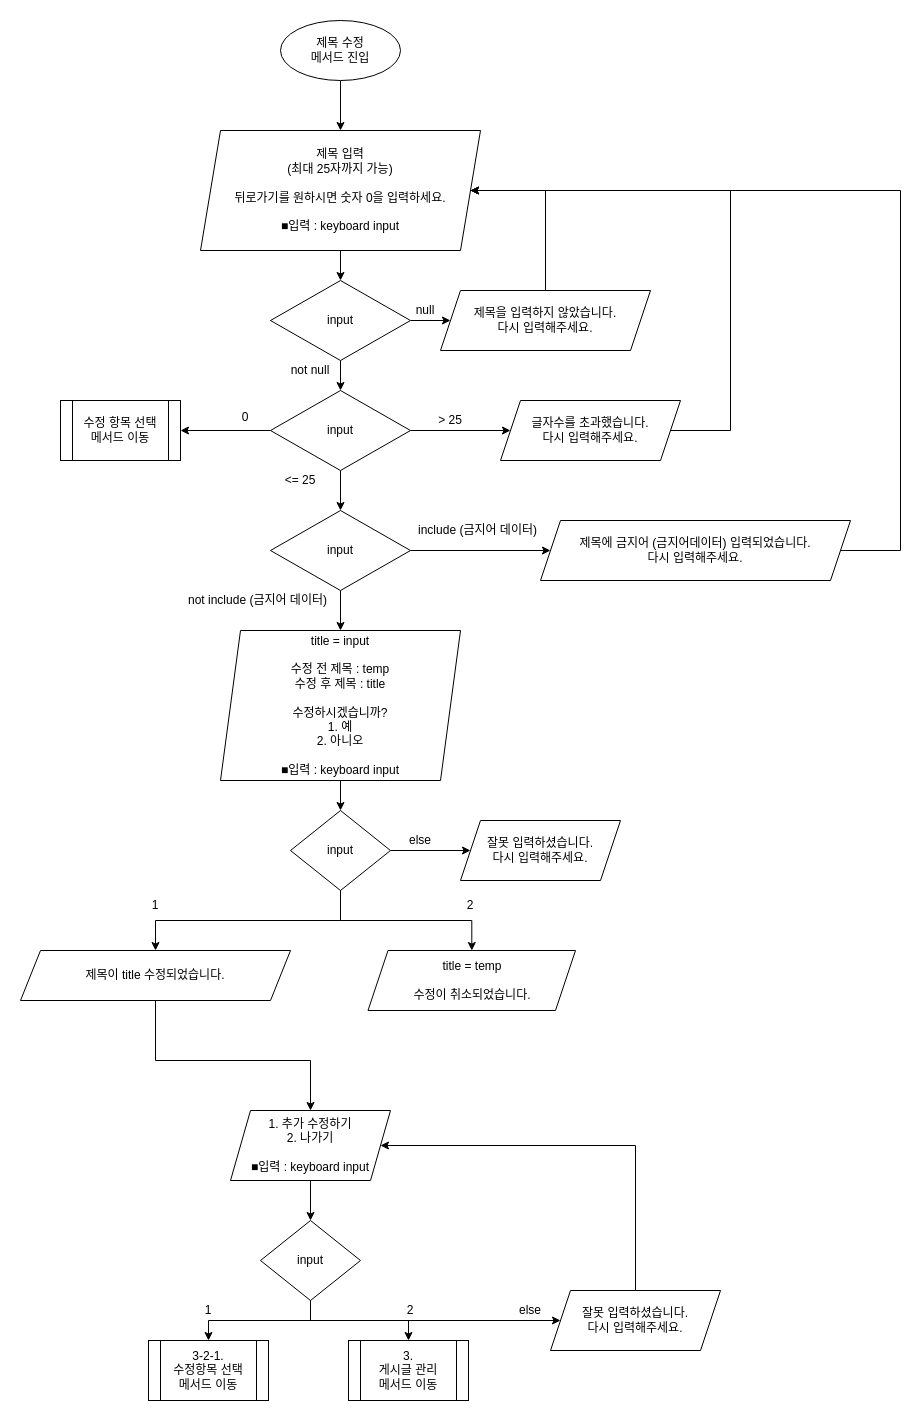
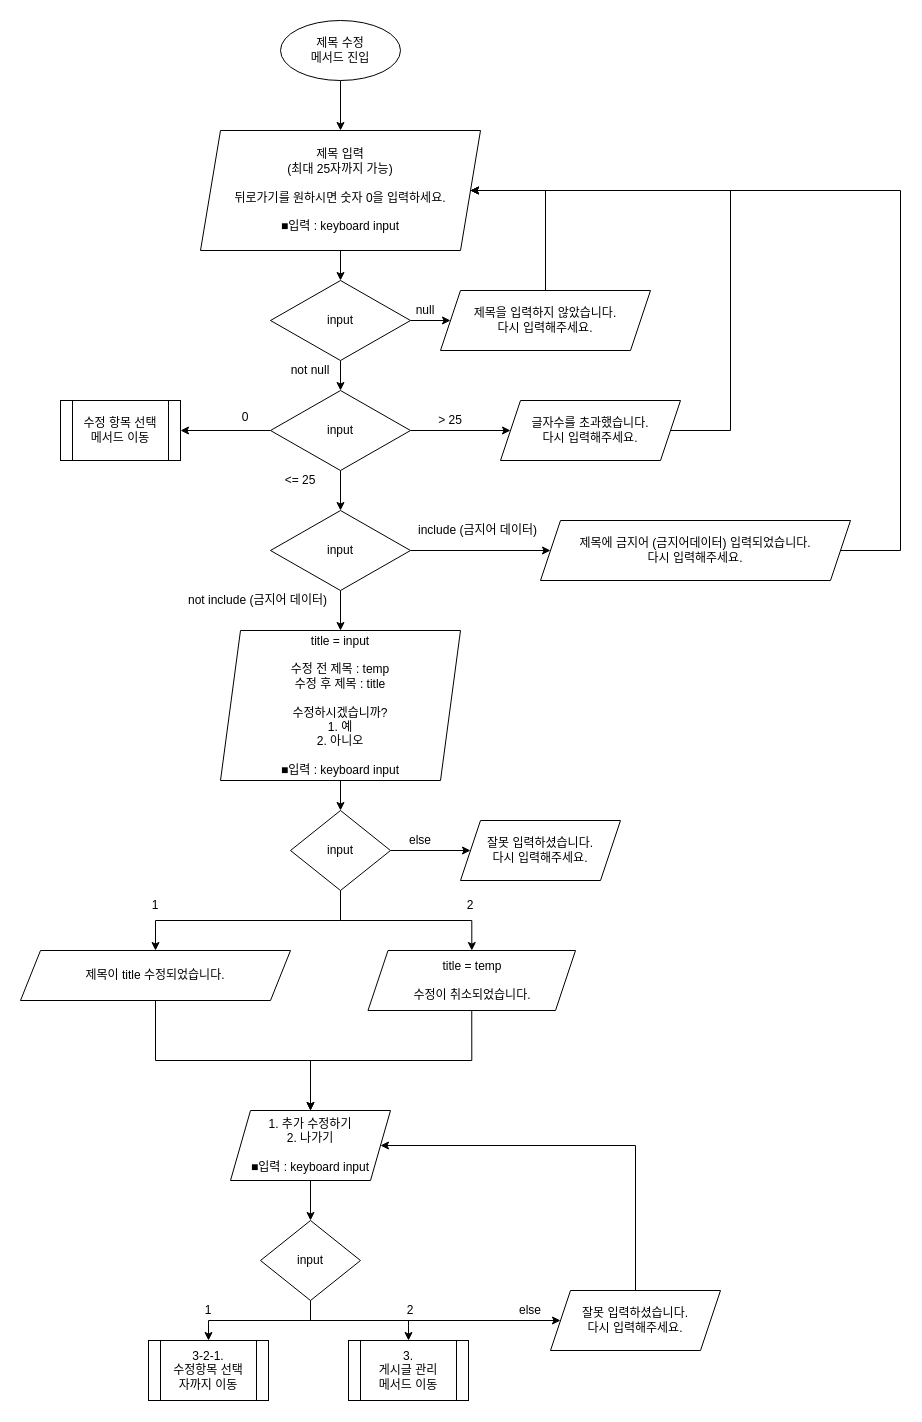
  <mxCell id="0" />
  <mxCell id="1" parent="0" />
  <mxCell id="2" value="" style="edgeStyle=orthogonalEdgeStyle;rounded=0;orthogonalLoop=1;jettySize=auto;html=1;" parent="1" source="3" target="6" edge="1"><mxGeometry relative="1" as="geometry" /></mxCell>
  <mxCell id="3" value="제목 입력&lt;br&gt;(최대 25자까지 가능)&lt;br&gt;&lt;br&gt;뒤로가기를 원하시면 숫자 0을 입력하세요.&lt;br&gt;&lt;br&gt;■입력 : keyboard input" style="shape=parallelogram;perimeter=parallelogramPerimeter;whiteSpace=wrap;html=1;fixedSize=1;" parent="1" vertex="1"><mxGeometry x="200" y="130" width="280" height="120" as="geometry" /></mxCell>
  <mxCell id="4" value="" style="edgeStyle=orthogonalEdgeStyle;rounded=0;orthogonalLoop=1;jettySize=auto;html=1;" parent="1" source="6" target="8" edge="1"><mxGeometry relative="1" as="geometry" /></mxCell>
  <mxCell id="5" value="" style="edgeStyle=orthogonalEdgeStyle;rounded=0;orthogonalLoop=1;jettySize=auto;html=1;" parent="1" source="6" target="13" edge="1"><mxGeometry relative="1" as="geometry" /></mxCell>
  <mxCell id="6" value="input" style="rhombus;whiteSpace=wrap;html=1;" parent="1" vertex="1"><mxGeometry x="270" y="280" width="140" height="80" as="geometry" /></mxCell>
  <mxCell id="7" style="edgeStyle=orthogonalEdgeStyle;rounded=0;orthogonalLoop=1;jettySize=auto;html=1;exitX=0.5;exitY=0;exitDx=0;exitDy=0;entryX=1;entryY=0.5;entryDx=0;entryDy=0;" parent="1" source="8" target="3" edge="1"><mxGeometry relative="1" as="geometry"><Array as="points"><mxPoint x="545" y="190" /></Array></mxGeometry></mxCell>
  <mxCell id="8" value="제목을 입력하지 않았습니다.&lt;br&gt;다시 입력해주세요." style="shape=parallelogram;perimeter=parallelogramPerimeter;whiteSpace=wrap;html=1;fixedSize=1;" parent="1" vertex="1"><mxGeometry x="440" y="290" width="210" height="60" as="geometry" /></mxCell>
  <mxCell id="9" value="null" style="text;html=1;strokeColor=none;fillColor=none;align=center;verticalAlign=middle;whiteSpace=wrap;rounded=0;" parent="1" vertex="1"><mxGeometry x="405" y="300" width="40" height="20" as="geometry" /></mxCell>
  <mxCell id="10" value="" style="edgeStyle=orthogonalEdgeStyle;rounded=0;orthogonalLoop=1;jettySize=auto;html=1;" parent="1" source="13" target="16" edge="1"><mxGeometry relative="1" as="geometry" /></mxCell>
  <mxCell id="11" value="" style="edgeStyle=orthogonalEdgeStyle;rounded=0;orthogonalLoop=1;jettySize=auto;html=1;" parent="1" source="13" target="21" edge="1"><mxGeometry relative="1" as="geometry" /></mxCell>
  <mxCell id="12" value="" style="edgeStyle=orthogonalEdgeStyle;rounded=0;orthogonalLoop=1;jettySize=auto;html=1;" edge="1" parent="1" source="13" target="31"><mxGeometry relative="1" as="geometry" /></mxCell>
  <mxCell id="13" value="input" style="rhombus;whiteSpace=wrap;html=1;" parent="1" vertex="1"><mxGeometry x="270" y="390" width="140" height="80" as="geometry" /></mxCell>
  <mxCell id="14" value="not null" style="text;html=1;strokeColor=none;fillColor=none;align=center;verticalAlign=middle;whiteSpace=wrap;rounded=0;" parent="1" vertex="1"><mxGeometry x="280" y="360" width="60" height="20" as="geometry" /></mxCell>
  <mxCell id="15" style="edgeStyle=orthogonalEdgeStyle;rounded=0;orthogonalLoop=1;jettySize=auto;html=1;exitX=1;exitY=0.5;exitDx=0;exitDy=0;entryX=1;entryY=0.5;entryDx=0;entryDy=0;" parent="1" source="16" target="3" edge="1"><mxGeometry relative="1" as="geometry"><Array as="points"><mxPoint x="730" y="430" /><mxPoint x="730" y="190" /></Array></mxGeometry></mxCell>
  <mxCell id="16" value="글자수를 초과했습니다.&lt;br&gt;다시 입력해주세요." style="shape=parallelogram;perimeter=parallelogramPerimeter;whiteSpace=wrap;html=1;fixedSize=1;" parent="1" vertex="1"><mxGeometry x="500" y="400" width="180" height="60" as="geometry" /></mxCell>
  <mxCell id="17" value="&amp;gt; 25" style="text;html=1;strokeColor=none;fillColor=none;align=center;verticalAlign=middle;whiteSpace=wrap;rounded=0;" parent="1" vertex="1"><mxGeometry x="430" y="410" width="40" height="20" as="geometry" /></mxCell>
  <mxCell id="18" value="" style="edgeStyle=orthogonalEdgeStyle;rounded=0;orthogonalLoop=1;jettySize=auto;html=1;" edge="1" parent="1" source="19" target="35"><mxGeometry relative="1" as="geometry" /></mxCell>
  <mxCell id="19" value="title = input&lt;br&gt;&lt;br&gt;수정 전 제목 : temp&lt;br&gt;수정 후 제목 : title&lt;br&gt;&lt;br&gt;수정하시겠습니까?&lt;br&gt;1. 예&lt;br&gt;2. 아니오&lt;br&gt;&lt;br&gt;■입력 : keyboard input" style="shape=parallelogram;perimeter=parallelogramPerimeter;whiteSpace=wrap;html=1;fixedSize=1;" parent="1" vertex="1"><mxGeometry x="220" y="630" width="240" height="150" as="geometry" /></mxCell>
  <mxCell id="20" value="&amp;lt;= 25" style="text;html=1;strokeColor=none;fillColor=none;align=center;verticalAlign=middle;whiteSpace=wrap;rounded=0;" parent="1" vertex="1"><mxGeometry x="280" y="470" width="40" height="20" as="geometry" /></mxCell>
  <mxCell id="21" value="수정 항목 선택&lt;br&gt;메서드 이동" style="shape=process;whiteSpace=wrap;html=1;backgroundOutline=1;" parent="1" vertex="1"><mxGeometry x="60" y="400" width="120" height="60" as="geometry" /></mxCell>
  <mxCell id="22" value="0" style="text;html=1;strokeColor=none;fillColor=none;align=center;verticalAlign=middle;whiteSpace=wrap;rounded=0;" parent="1" vertex="1"><mxGeometry x="225" y="407" width="40" height="20" as="geometry" /></mxCell>
  <mxCell id="23" value="" style="edgeStyle=orthogonalEdgeStyle;rounded=0;orthogonalLoop=1;jettySize=auto;html=1;" parent="1" source="24" target="3" edge="1"><mxGeometry relative="1" as="geometry" /></mxCell>
  <mxCell id="24" value="제목 수정&lt;br&gt;메서드 진입" style="ellipse;whiteSpace=wrap;html=1;" parent="1" vertex="1"><mxGeometry x="280" y="20" width="120" height="60" as="geometry" /></mxCell>
  <mxCell id="25" style="edgeStyle=orthogonalEdgeStyle;rounded=0;orthogonalLoop=1;jettySize=auto;html=1;exitX=1;exitY=0.5;exitDx=0;exitDy=0;entryX=1;entryY=0.5;entryDx=0;entryDy=0;" edge="1" parent="1" source="26" target="3"><mxGeometry relative="1" as="geometry"><Array as="points"><mxPoint x="900" y="550" /><mxPoint x="900" y="190" /></Array></mxGeometry></mxCell>
  <mxCell id="26" value="&lt;span id=&quot;docs-internal-guid-c182d64e-7fff-d9e1-cd36-cfdad88ebc47&quot;&gt;&lt;span style=&quot;font-family: &amp;#34;arial&amp;#34; ; background-color: transparent ; vertical-align: baseline&quot;&gt;&lt;font style=&quot;font-size: 12px&quot;&gt;제목에 금지어 (금지어데이터) 입력되었습니다.&lt;br&gt;다시 입력해주세요.&lt;/font&gt;&lt;/span&gt;&lt;/span&gt;" style="shape=parallelogram;perimeter=parallelogramPerimeter;whiteSpace=wrap;html=1;fixedSize=1;" vertex="1" parent="1"><mxGeometry x="540" y="520" width="310" height="60" as="geometry" /></mxCell>
  <mxCell id="27" value="include (금지어 데이터)" style="text;html=1;strokeColor=none;fillColor=none;align=center;verticalAlign=middle;whiteSpace=wrap;rounded=0;" vertex="1" parent="1"><mxGeometry x="410" y="520" width="135" height="20" as="geometry" /></mxCell>
  <mxCell id="28" value="not include (금지어 데이터)" style="text;html=1;strokeColor=none;fillColor=none;align=center;verticalAlign=middle;whiteSpace=wrap;rounded=0;" vertex="1" parent="1"><mxGeometry x="175" y="590" width="165" height="20" as="geometry" /></mxCell>
  <mxCell id="29" value="" style="edgeStyle=orthogonalEdgeStyle;rounded=0;orthogonalLoop=1;jettySize=auto;html=1;" edge="1" parent="1" source="31" target="19"><mxGeometry relative="1" as="geometry" /></mxCell>
  <mxCell id="30" style="edgeStyle=orthogonalEdgeStyle;rounded=0;orthogonalLoop=1;jettySize=auto;html=1;exitX=1;exitY=0.5;exitDx=0;exitDy=0;" edge="1" parent="1" source="31" target="26"><mxGeometry relative="1" as="geometry" /></mxCell>
  <mxCell id="31" value="input" style="rhombus;whiteSpace=wrap;html=1;" vertex="1" parent="1"><mxGeometry x="270" y="510" width="140" height="80" as="geometry" /></mxCell>
  <mxCell id="32" value="" style="edgeStyle=orthogonalEdgeStyle;rounded=0;orthogonalLoop=1;jettySize=auto;html=1;" edge="1" parent="1" source="35" target="36"><mxGeometry relative="1" as="geometry" /></mxCell>
  <mxCell id="33" style="edgeStyle=orthogonalEdgeStyle;rounded=0;orthogonalLoop=1;jettySize=auto;html=1;exitX=0.5;exitY=1;exitDx=0;exitDy=0;" edge="1" parent="1" source="35" target="39"><mxGeometry relative="1" as="geometry" /></mxCell>
  <mxCell id="34" style="edgeStyle=orthogonalEdgeStyle;rounded=0;orthogonalLoop=1;jettySize=auto;html=1;exitX=0.5;exitY=1;exitDx=0;exitDy=0;" edge="1" parent="1" source="35" target="41"><mxGeometry relative="1" as="geometry" /></mxCell>
  <mxCell id="35" value="input" style="rhombus;whiteSpace=wrap;html=1;" vertex="1" parent="1"><mxGeometry x="290" y="810" width="100" height="80" as="geometry" /></mxCell>
  <mxCell id="36" value="잘못 입력하셨습니다.&lt;br&gt;다시 입력해주세요." style="shape=parallelogram;perimeter=parallelogramPerimeter;whiteSpace=wrap;html=1;fixedSize=1;" vertex="1" parent="1"><mxGeometry x="460" y="820" width="160" height="60" as="geometry" /></mxCell>
  <mxCell id="37" value="else" style="text;html=1;strokeColor=none;fillColor=none;align=center;verticalAlign=middle;whiteSpace=wrap;rounded=0;" vertex="1" parent="1"><mxGeometry x="400" y="830" width="40" height="20" as="geometry" /></mxCell>
  <mxCell id="38" style="edgeStyle=orthogonalEdgeStyle;rounded=0;orthogonalLoop=1;jettySize=auto;html=1;exitX=0.5;exitY=1;exitDx=0;exitDy=0;" edge="1" parent="1" source="39" target="43"><mxGeometry relative="1" as="geometry"><Array as="points"><mxPoint x="155" y="1060" /><mxPoint x="310" y="1060" /></Array></mxGeometry></mxCell>
  <mxCell id="39" value="제목이 title 수정되었습니다." style="shape=parallelogram;perimeter=parallelogramPerimeter;whiteSpace=wrap;html=1;fixedSize=1;" vertex="1" parent="1"><mxGeometry y="950" width="270" height="50" as="geometry" x="20" /></mxCell>
+ <mxCell id="40" style="edgeStyle=orthogonalEdgeStyle;rounded=0;orthogonalLoop=1;jettySize=auto;html=1;exitX=0.5;exitY=1;exitDx=0;exitDy=0;" edge="1" parent="1" source="41" target="43"><mxGeometry relative="1" as="geometry" /></mxCell>
  <mxCell id="41" value="title = temp&lt;br&gt;&lt;br&gt;수정이 취소되었습니다." style="shape=parallelogram;perimeter=parallelogramPerimeter;whiteSpace=wrap;html=1;fixedSize=1;" vertex="1" parent="1"><mxGeometry x="367.5" y="950" width="207.5" height="60" as="geometry" /></mxCell>
  <mxCell id="42" value="" style="edgeStyle=orthogonalEdgeStyle;rounded=0;orthogonalLoop=1;jettySize=auto;html=1;" edge="1" parent="1" source="43" target="47"><mxGeometry relative="1" as="geometry" /></mxCell>
  <mxCell id="43" value="1. 추가 수정하기&lt;br&gt;2. 나가기&lt;br&gt;&lt;br&gt;■입력 : keyboard input" style="shape=parallelogram;perimeter=parallelogramPerimeter;whiteSpace=wrap;html=1;fixedSize=1;" vertex="1" parent="1"><mxGeometry x="230" y="1110" width="160" height="70" as="geometry" /></mxCell>
  <mxCell id="44" style="edgeStyle=orthogonalEdgeStyle;rounded=0;orthogonalLoop=1;jettySize=auto;html=1;exitX=0.5;exitY=1;exitDx=0;exitDy=0;" edge="1" parent="1" source="47" target="48"><mxGeometry relative="1" as="geometry" /></mxCell>
  <mxCell id="45" style="edgeStyle=orthogonalEdgeStyle;rounded=0;orthogonalLoop=1;jettySize=auto;html=1;exitX=0.5;exitY=1;exitDx=0;exitDy=0;" edge="1" parent="1" source="47" target="49"><mxGeometry relative="1" as="geometry" /></mxCell>
  <mxCell id="46" style="edgeStyle=orthogonalEdgeStyle;rounded=0;orthogonalLoop=1;jettySize=auto;html=1;exitX=0.5;exitY=1;exitDx=0;exitDy=0;" edge="1" parent="1" source="47" target="51"><mxGeometry relative="1" as="geometry" /></mxCell>
  <mxCell id="47" value="input" style="rhombus;whiteSpace=wrap;html=1;" vertex="1" parent="1"><mxGeometry x="260" y="1220" width="100" height="80" as="geometry" /></mxCell>
- <mxCell id="48" value="3-2-1.&lt;br&gt;수정항목 선택&lt;br&gt;메서드 이동" style="shape=process;whiteSpace=wrap;html=1;backgroundOutline=1;" vertex="1" parent="1"><mxGeometry x="148" y="1340" width="120" height="60" as="geometry" /></mxCell>
+ <mxCell id="48" value="3-2-1.&lt;br&gt;수정항목 선택&lt;br&gt;자까지 이동" style="shape=process;whiteSpace=wrap;html=1;backgroundOutline=1;" vertex="1" parent="1"><mxGeometry x="148" y="1340" width="120" height="60" as="geometry" /></mxCell>
  <mxCell id="49" value="3.&lt;br&gt;게시글 관리&lt;br&gt;메서드 이동" style="shape=process;whiteSpace=wrap;html=1;backgroundOutline=1;" vertex="1" parent="1"><mxGeometry x="348" y="1340" width="120" height="60" as="geometry" /></mxCell>
  <mxCell id="50" style="edgeStyle=orthogonalEdgeStyle;rounded=0;orthogonalLoop=1;jettySize=auto;html=1;exitX=0.5;exitY=0;exitDx=0;exitDy=0;entryX=1;entryY=0.5;entryDx=0;entryDy=0;" edge="1" parent="1" source="51" target="43"><mxGeometry relative="1" as="geometry"><Array as="points"><mxPoint x="635" y="1145" /></Array></mxGeometry></mxCell>
  <mxCell id="51" value="잘못 입력하셨습니다.&lt;br&gt;다시 입력해주세요." style="shape=parallelogram;perimeter=parallelogramPerimeter;whiteSpace=wrap;html=1;fixedSize=1;" vertex="1" parent="1"><mxGeometry x="550" y="1290" width="170" height="60" as="geometry" /></mxCell>
  <mxCell id="52" value="1" style="text;html=1;strokeColor=none;fillColor=none;align=center;verticalAlign=middle;whiteSpace=wrap;rounded=0;" vertex="1" parent="1"><mxGeometry x="135" y="895" width="40" height="20" as="geometry" /></mxCell>
  <mxCell id="53" value="2" style="text;html=1;strokeColor=none;fillColor=none;align=center;verticalAlign=middle;whiteSpace=wrap;rounded=0;" vertex="1" parent="1"><mxGeometry x="450" y="895" width="40" height="20" as="geometry" /></mxCell>
  <mxCell id="54" value="1" style="text;html=1;strokeColor=none;fillColor=none;align=center;verticalAlign=middle;whiteSpace=wrap;rounded=0;" vertex="1" parent="1"><mxGeometry x="188" y="1300" width="40" height="20" as="geometry" /></mxCell>
  <mxCell id="55" value="2" style="text;html=1;strokeColor=none;fillColor=none;align=center;verticalAlign=middle;whiteSpace=wrap;rounded=0;" vertex="1" parent="1"><mxGeometry x="390" y="1300" width="40" height="20" as="geometry" /></mxCell>
  <mxCell id="56" value="else" style="text;html=1;strokeColor=none;fillColor=none;align=center;verticalAlign=middle;whiteSpace=wrap;rounded=0;" vertex="1" parent="1"><mxGeometry x="510" y="1300" width="40" height="20" as="geometry" /></mxCell>
